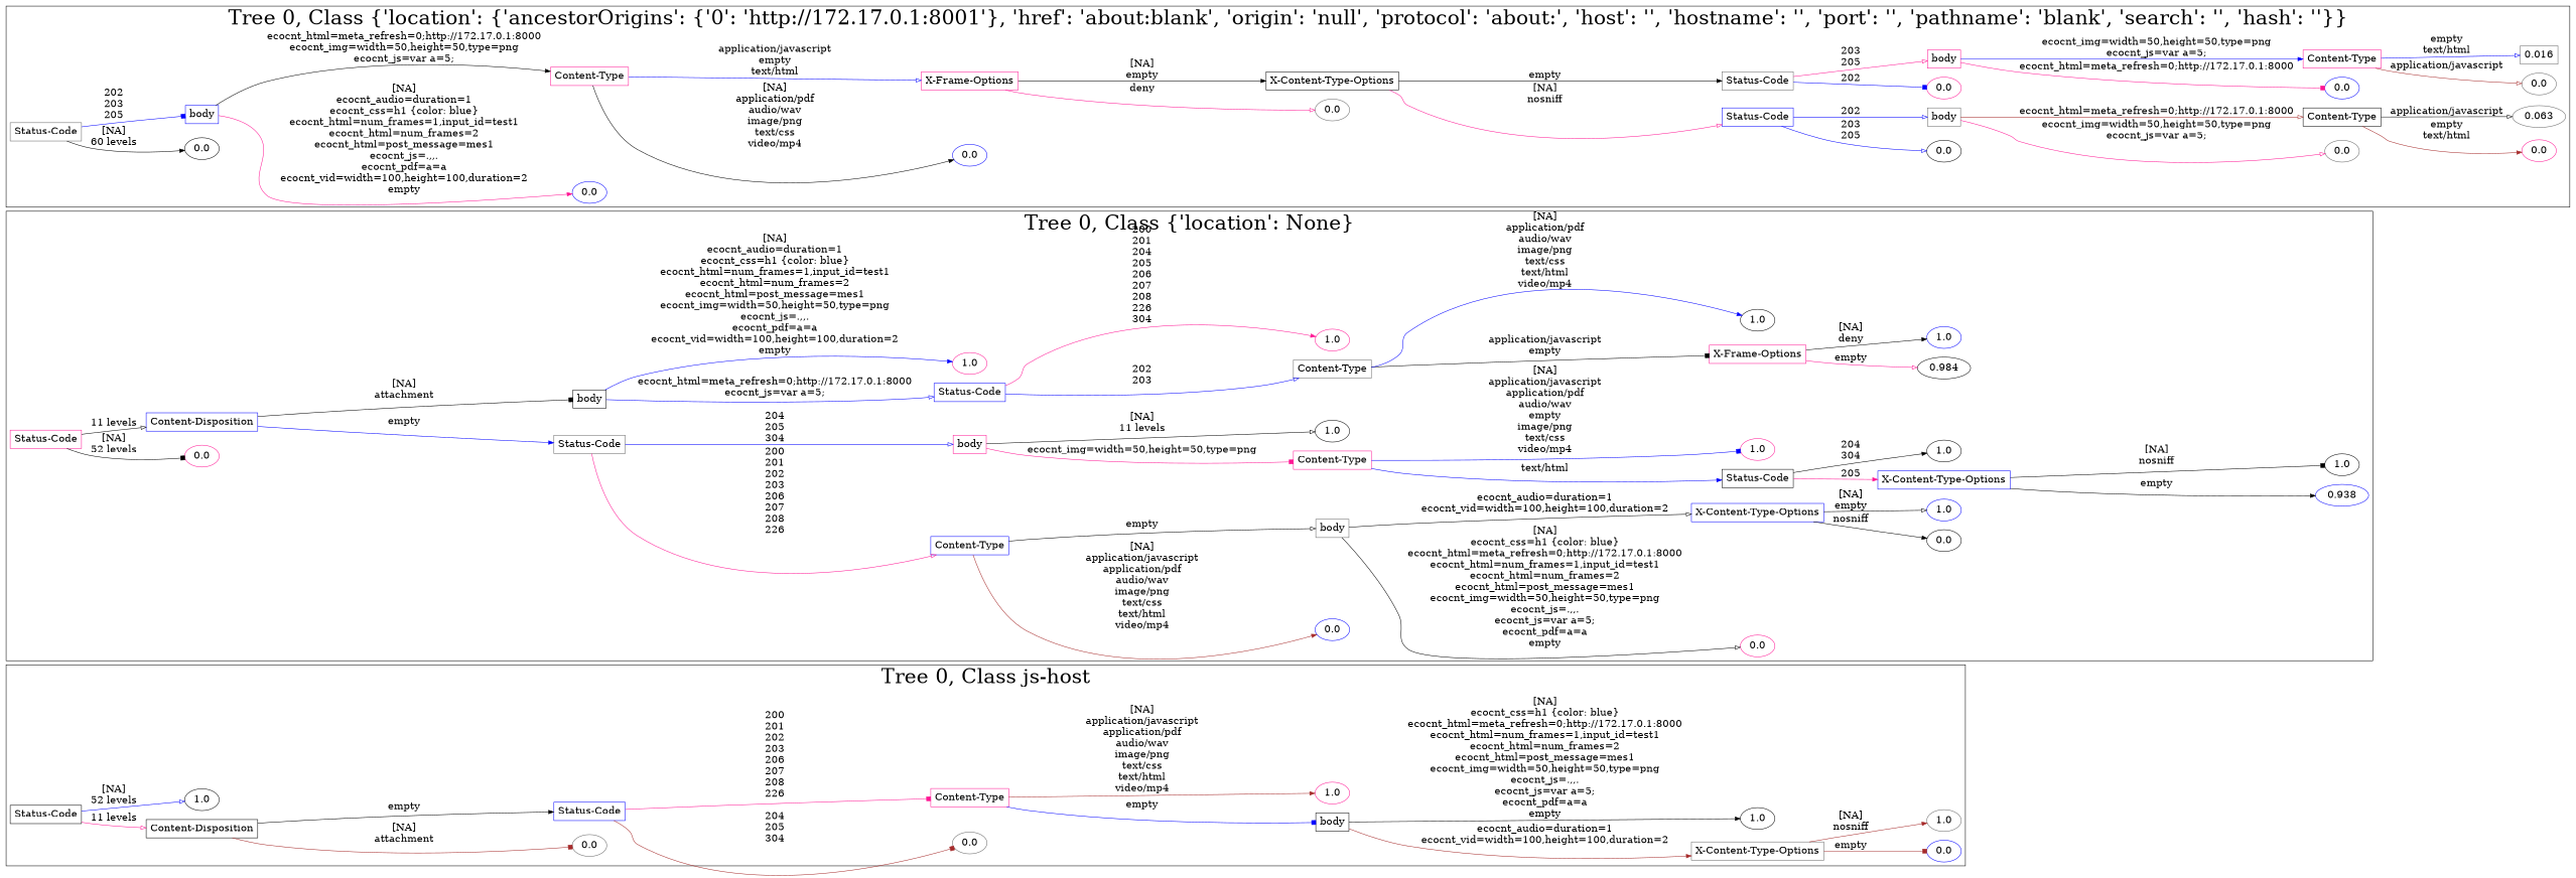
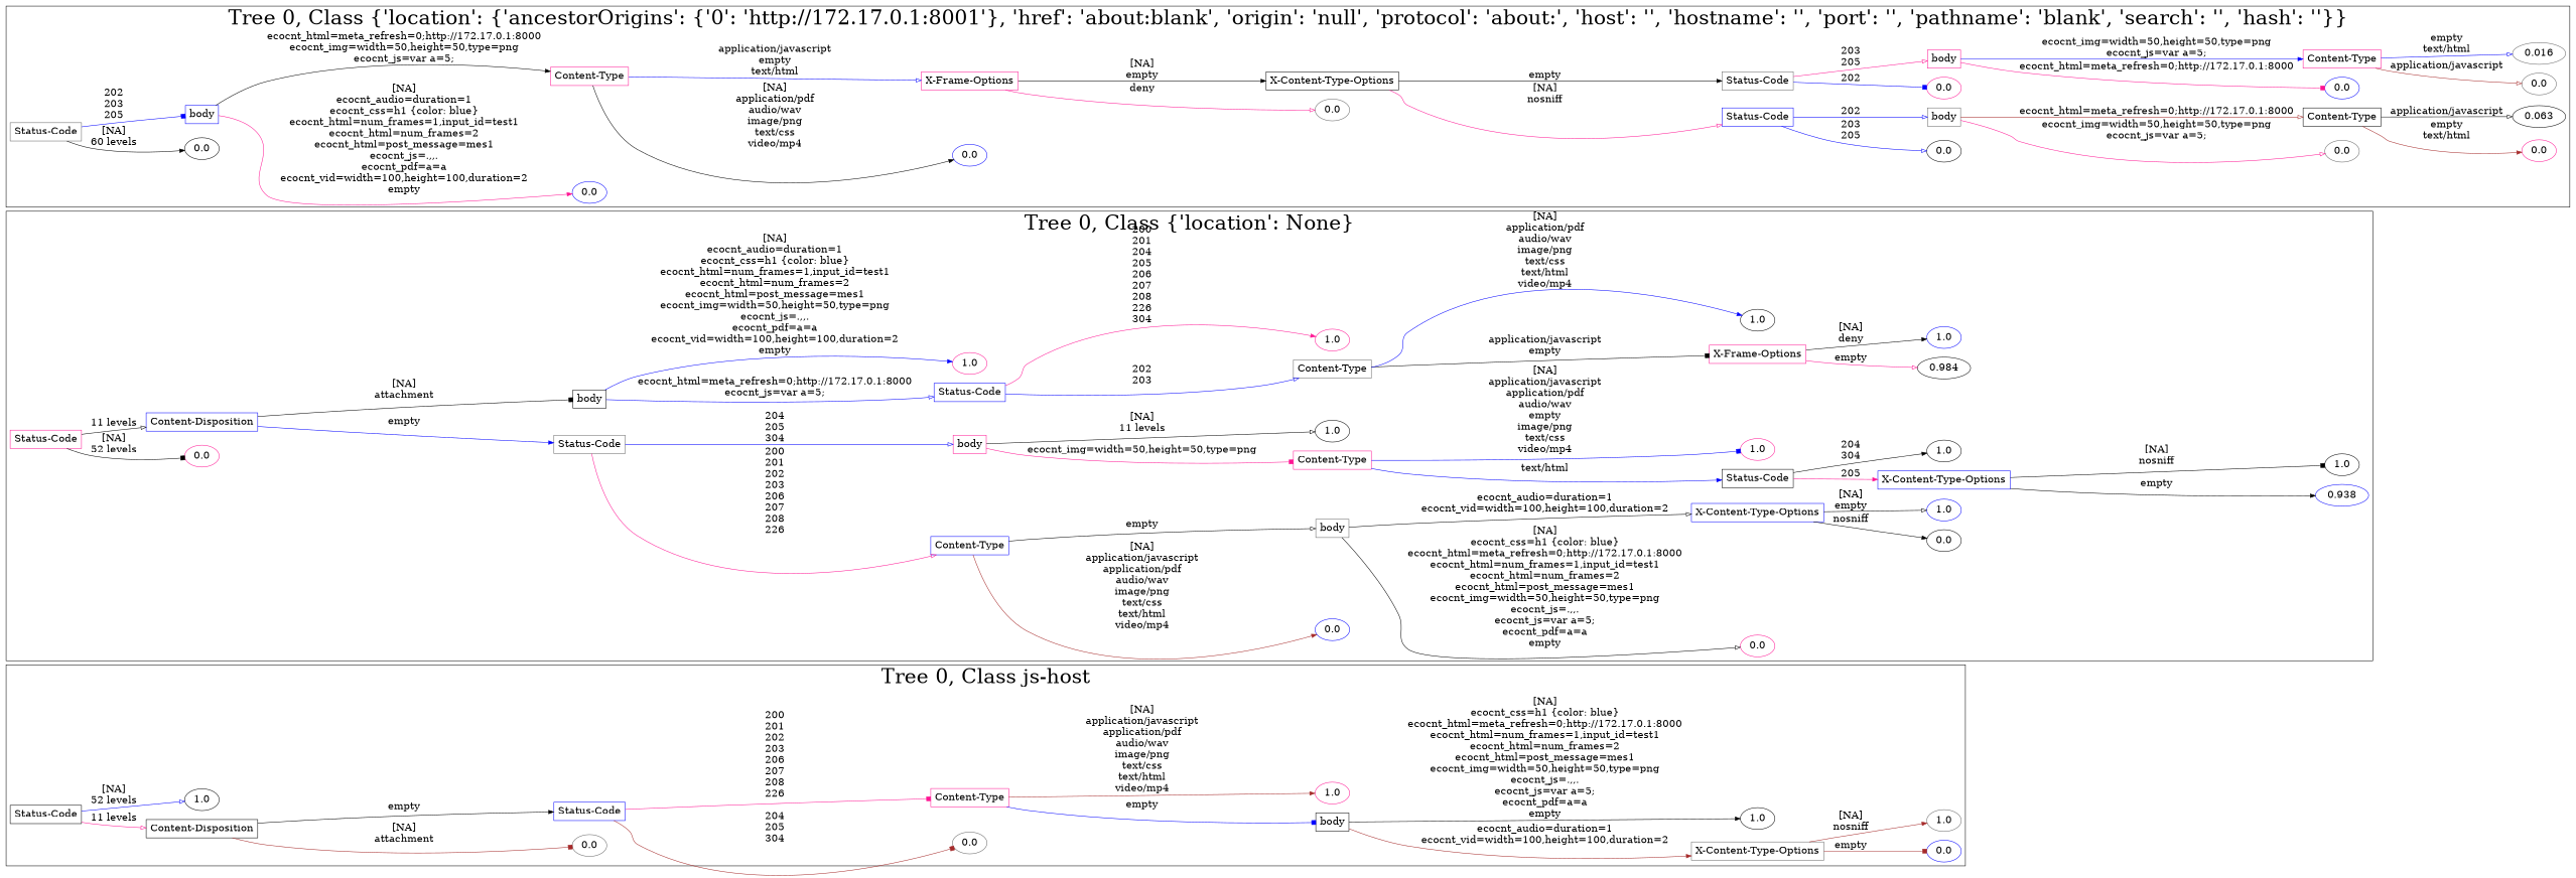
  digraph {
    rankdir=LR
    node [color=black fontsize=20]
    edge [arrowhead=onormal color=black fontsize=20]
    n1 [label="Status-Code" shape=box]
    n2 [label="Content-Disposition" shape=box]
    n3 [label=1.0]
    n4 [color=gray40 label=0.0]
    n5 [color=blue label="Status-Code" shape=box]
    n6 [color=gray40 label=0.0]
    n7 [color=deeppink label="Content-Type" shape=box]
    n8 [label=body shape=box]
    n9 [color=deeppink label=1.0]
    n10 [color=gray40 label="X-Content-Type-Options" shape=box]
    n11 [label=1.0]
    n12 [color=blue label=0.0]
    n13 [color=gray40 label=1.0]
    n14 [color=deeppink label="Status-Code" shape=box]
    n15 [color=deeppink label=0.0]
    n16 [color=blue label="Content-Disposition" shape=box]
    n17 [color=gray40 label="Status-Code" shape=box]
    n18 [label=body shape=box]
    n19 [color=blue label="Content-Type" shape=box]
    n20 [color=deeppink label=body shape=box]
    n21 [color=blue label="Status-Code" shape=box]
    n22 [color=deeppink label=1.0]
    n23 [color=blue label=0.0]
    n24 [color=gray40 label=body shape=box]
    n25 [color=deeppink label="Content-Type" shape=box]
    n26 [label=1.0]
    n27 [color=gray40 label="Content-Type" shape=box]
    n28 [color=deeppink label=1.0]
    n29 [color=deeppink label=0.0]
    n30 [color=blue label="X-Content-Type-Options" shape=box]
    n31 [label="Status-Code" shape=box]
    n32 [color=deeppink label=1.0]
    n33 [color=deeppink label="X-Frame-Options" shape=box]
    n34 [label=1.0]
    n35 [label=0.0]
    n36 [color=blue label=1.0]
    n37 [color=blue label="X-Content-Type-Options" shape=box]
    n38 [label=1.0]
    n39 [label=0.984]
    n40 [color=blue label=1.0]
    n41 [color=blue label=0.938]
    n42 [label=1.0]
    n43 [color=gray40 label="Status-Code" shape=box]
    n44 [label=0.0]
    n45 [color=blue label=body shape=box]
    n46 [color=blue label=0.0]
    n47 [color=deeppink label="Content-Type" shape=box]
    n48 [color=blue label=0.0]
    n49 [color=deeppink label="X-Frame-Options" shape=box]
    n50 [color=gray40 label=0.0]
    n51 [label="X-Content-Type-Options" shape=box]
    n52 [color=blue label="Status-Code" shape=box]
    n53 [color=gray40 label="Status-Code" shape=box]
    n54 [label=0.0]
    n55 [color=gray40 label=body shape=box]
    n56 [color=deeppink label=0.0]
    n57 [color=deeppink label=body shape=box]
    n58 [color=gray40 label=0.0]
    n59 [label="Content-Type" shape=box]
    n60 [color=blue label=0.0]
    n61 [color=deeppink label="Content-Type" shape=box]
    n62 [color=deeppink label=0.0]
-   n63 [color=gray40 label=0.063]
+   n63 [label=0.063]
    n64 [color=gray40 label=0.0]
-   n65 [color=gray40 label=0.016 shape=box]
+   n65 [color=gray40 label=0.016]
    subgraph cluster_1 {
      fontsize=40
      label="Tree 0, Class js-host"
      subgraph sub_2 {
        fontsize=40
        label="Tree 0, Class js-null"
        n1
      }
      subgraph sub_3 {
        fontsize=40
        label="Tree 0, Class js-null"
        n2
        n3
      }
      subgraph sub_4 {
        fontsize=40
        label="Tree 0, Class js-null"
        n4
        n5
      }
      subgraph sub_5 {
        fontsize=40
        label="Tree 0, Class js-null"
        n6
        n7
      }
      subgraph sub_6 {
        fontsize=40
        label="Tree 0, Class js-null"
        n8
        n9
      }
      subgraph sub_7 {
        fontsize=40
        label="Tree 0, Class js-null"
        n10
        n11
      }
      subgraph sub_8 {
        fontsize=40
        label="Tree 0, Class js-null"
        n12
        n13
      }
    }
    subgraph cluster_9 {
      fontsize=40
      label="Tree 0, Class {'location': None}"
      subgraph sub_10 {
        fontsize=40
        label="Tree 0, Class {'location': None}"
        n14
      }
      subgraph sub_11 {
        fontsize=40
        label="Tree 0, Class {'location': None}"
        n15
        n16
      }
      subgraph sub_12 {
        fontsize=40
        label="Tree 0, Class {'location': None}"
        n17
        n18
      }
      subgraph sub_13 {
        fontsize=40
        label="Tree 0, Class {'location': None}"
        n19
        n20
        n21
        n22
      }
      subgraph sub_14 {
        fontsize=40
        label="Tree 0, Class {'location': None}"
        n23
        n24
        n25
        n26
        n27
        n28
      }
      subgraph sub_15 {
        fontsize=40
        label="Tree 0, Class {'location': None}"
        n29
        n30
        n31
        n32
        n33
        n34
      }
      subgraph sub_16 {
        fontsize=40
        label="Tree 0, Class {'location': None}"
        n35
        n36
        n37
        n38
        n39
        n40
      }
      subgraph sub_17 {
        fontsize=40
        label="Tree 0, Class {'location': None}"
        n41
        n42
      }
    }
    subgraph cluster_18 {
      fontsize=40
      label="Tree 0, Class {'location': {'ancestorOrigins': {'0': 'http://172.17.0.1:8001'}, 'href': 'about:blank', 'origin': 'null', 'protocol': 'about:', 'host': '', 'hostname': '', 'port': '', 'pathname': 'blank', 'search': '', 'hash': ''}}"
      subgraph sub_19 {
        fontsize=40
        label="Tree 0, Class {'location': {'ancestorOrigins': {'0': 'http://172.17.0.1:8001'}, 'href': 'about:blank', 'origin': 'null', 'protocol': 'about:', 'host': '', 'hostname': '', 'port': '', 'pathname': 'blank', 'search': '', 'hash': ''}}"
        n43
      }
      subgraph sub_20 {
        fontsize=40
        label="Tree 0, Class {'location': {'ancestorOrigins': {'0': 'http://172.17.0.1:8001'}, 'href': 'about:blank', 'origin': 'null', 'protocol': 'about:', 'host': '', 'hostname': '', 'port': '', 'pathname': 'blank', 'search': '', 'hash': ''}}"
        n44
        n45
      }
      subgraph sub_21 {
        fontsize=40
        label="Tree 0, Class {'location': {'ancestorOrigins': {'0': 'http://172.17.0.1:8001'}, 'href': 'about:blank', 'origin': 'null', 'protocol': 'about:', 'host': '', 'hostname': '', 'port': '', 'pathname': 'blank', 'search': '', 'hash': ''}}"
        n46
        n47
      }
      subgraph sub_22 {
        fontsize=40
        label="Tree 0, Class {'location': {'ancestorOrigins': {'0': 'http://172.17.0.1:8001'}, 'href': 'about:blank', 'origin': 'null', 'protocol': 'about:', 'host': '', 'hostname': '', 'port': '', 'pathname': 'blank', 'search': '', 'hash': ''}}"
        n48
        n49
      }
      subgraph sub_23 {
        fontsize=40
        label="Tree 0, Class {'location': {'ancestorOrigins': {'0': 'http://172.17.0.1:8001'}, 'href': 'about:blank', 'origin': 'null', 'protocol': 'about:', 'host': '', 'hostname': '', 'port': '', 'pathname': 'blank', 'search': '', 'hash': ''}}"
        n50
        n51
      }
      subgraph sub_24 {
        fontsize=40
        label="Tree 0, Class {'location': {'ancestorOrigins': {'0': 'http://172.17.0.1:8001'}, 'href': 'about:blank', 'origin': 'null', 'protocol': 'about:', 'host': '', 'hostname': '', 'port': '', 'pathname': 'blank', 'search': '', 'hash': ''}}"
        n52
        n53
      }
      subgraph sub_25 {
        fontsize=40
        label="Tree 0, Class {'location': {'ancestorOrigins': {'0': 'http://172.17.0.1:8001'}, 'href': 'about:blank', 'origin': 'null', 'protocol': 'about:', 'host': '', 'hostname': '', 'port': '', 'pathname': 'blank', 'search': '', 'hash': ''}}"
        n54
        n55
        n56
        n57
      }
      subgraph sub_26 {
        fontsize=40
        label="Tree 0, Class {'location': {'ancestorOrigins': {'0': 'http://172.17.0.1:8001'}, 'href': 'about:blank', 'origin': 'null', 'protocol': 'about:', 'host': '', 'hostname': '', 'port': '', 'pathname': 'blank', 'search': '', 'hash': ''}}"
        n58
        n59
        n60
        n61
      }
      subgraph sub_27 {
        fontsize=40
        label="Tree 0, Class {'location': {'ancestorOrigins': {'0': 'http://172.17.0.1:8001'}, 'href': 'about:blank', 'origin': 'null', 'protocol': 'about:', 'host': '', 'hostname': '', 'port': '', 'pathname': 'blank', 'search': '', 'hash': ''}}"
        n62
        n63
        n64
        n65
      }
    }
    n1 -> n2 [color=deeppink label="11 levels\n"]
    n1 -> n3 [color=blue label="[NA]\n52 levels\n"]
    n2 -> n4 [arrowhead=box color=brown label="[NA]\nattachment\n"]
    n2 -> n5 [arrowhead=normal label="empty\n"]
    n5 -> n6 [arrowhead=box color=brown label="204\n205\n304\n"]
    n5 -> n7 [arrowhead=box color=deeppink label="200\n201\n202\n203\n206\n207\n208\n226\n"]
    n7 -> n8 [arrowhead=box color=blue label="empty\n"]
    n7 -> n9 [arrowhead=normal color=brown label="[NA]\napplication/javascript\napplication/pdf\naudio/wav\nimage/png\ntext/css\ntext/html\nvideo/mp4\n"]
    n8 -> n10 [arrowhead=normal color=brown label="ecocnt_audio=duration=1\necocnt_vid=width=100,height=100,duration=2\n"]
    n8 -> n11 [arrowhead=normal label="[NA]\necocnt_css=h1 {color: blue}\necocnt_html=meta_refresh=0;http://172.17.0.1:8000\necocnt_html=num_frames=1,input_id=test1\necocnt_html=num_frames=2\necocnt_html=post_message=mes1\necocnt_img=width=50,height=50,type=png\necocnt_js=.,,.\necocnt_js=var a=5;\necocnt_pdf=a=a\nempty\n"]
    n10 -> n12 [arrowhead=box color=brown label="empty\n"]
    n10 -> n13 [arrowhead=normal color=brown label="[NA]\nnosniff\n"]
    n14 -> n15 [arrowhead=box label="[NA]\n52 levels\n"]
    n14 -> n16 [label="11 levels\n"]
    n16 -> n17 [arrowhead=normal color=blue label="empty\n"]
    n16 -> n18 [arrowhead=box label="[NA]\nattachment\n"]
    n17 -> n19 [color=deeppink label="200\n201\n202\n203\n206\n207\n208\n226\n"]
    n17 -> n20 [color=blue label="204\n205\n304\n"]
    n18 -> n21 [color=blue label="ecocnt_html=meta_refresh=0;http://172.17.0.1:8000\necocnt_js=var a=5;\n"]
    n18 -> n22 [arrowhead=normal color=blue label="[NA]\necocnt_audio=duration=1\necocnt_css=h1 {color: blue}\necocnt_html=num_frames=1,input_id=test1\necocnt_html=num_frames=2\necocnt_html=post_message=mes1\necocnt_img=width=50,height=50,type=png\necocnt_js=.,,.\necocnt_pdf=a=a\necocnt_vid=width=100,height=100,duration=2\nempty\n"]
    n19 -> n23 [arrowhead=normal color=brown label="[NA]\napplication/javascript\napplication/pdf\naudio/wav\nimage/png\ntext/css\ntext/html\nvideo/mp4\n"]
    n19 -> n24 [label="empty\n"]
    n20 -> n25 [arrowhead=box color=deeppink label="ecocnt_img=width=50,height=50,type=png\n"]
    n20 -> n26 [label="[NA]\n11 levels\n"]
    n21 -> n27 [color=blue label="202\n203\n"]
    n21 -> n28 [arrowhead=normal color=deeppink label="200\n201\n204\n205\n206\n207\n208\n226\n304\n"]
    n24 -> n29 [label="[NA]\necocnt_css=h1 {color: blue}\necocnt_html=meta_refresh=0;http://172.17.0.1:8000\necocnt_html=num_frames=1,input_id=test1\necocnt_html=num_frames=2\necocnt_html=post_message=mes1\necocnt_img=width=50,height=50,type=png\necocnt_js=.,,.\necocnt_js=var a=5;\necocnt_pdf=a=a\nempty\n"]
    n24 -> n30 [label="ecocnt_audio=duration=1\necocnt_vid=width=100,height=100,duration=2\n"]
    n25 -> n31 [arrowhead=normal color=blue label="text/html\n"]
    n25 -> n32 [arrowhead=box color=blue label="[NA]\napplication/javascript\napplication/pdf\naudio/wav\nempty\nimage/png\ntext/css\nvideo/mp4\n"]
    n27 -> n33 [arrowhead=box label="application/javascript\nempty\n"]
    n27 -> n34 [arrowhead=normal color=blue label="[NA]\napplication/pdf\naudio/wav\nimage/png\ntext/css\ntext/html\nvideo/mp4\n"]
    n30 -> n35 [arrowhead=normal label="nosniff\n"]
    n30 -> n36 [label="[NA]\nempty\n"]
    n31 -> n37 [arrowhead=normal color=deeppink label="205\n"]
    n31 -> n38 [arrowhead=normal label="204\n304\n"]
    n33 -> n39 [color=deeppink label="empty\n"]
    n33 -> n40 [arrowhead=normal label="[NA]\ndeny\n"]
    n37 -> n41 [arrowhead=normal label="empty\n"]
    n37 -> n42 [arrowhead=box label="[NA]\nnosniff\n"]
    n43 -> n44 [arrowhead=normal label="[NA]\n60 levels\n"]
    n43 -> n45 [arrowhead=box color=blue label="202\n203\n205\n"]
    n45 -> n46 [arrowhead=normal color=deeppink label="[NA]\necocnt_audio=duration=1\necocnt_css=h1 {color: blue}\necocnt_html=num_frames=1,input_id=test1\necocnt_html=num_frames=2\necocnt_html=post_message=mes1\necocnt_js=.,,.\necocnt_pdf=a=a\necocnt_vid=width=100,height=100,duration=2\nempty\n"]
    n45 -> n47 [arrowhead=normal label="ecocnt_html=meta_refresh=0;http://172.17.0.1:8000\necocnt_img=width=50,height=50,type=png\necocnt_js=var a=5;\n"]
    n47 -> n48 [arrowhead=normal label="[NA]\napplication/pdf\naudio/wav\nimage/png\ntext/css\nvideo/mp4\n"]
    n47 -> n49 [color=blue label="application/javascript\nempty\ntext/html\n"]
    n49 -> n50 [color=deeppink label="deny\n"]
    n49 -> n51 [arrowhead=normal label="[NA]\nempty\n"]
    n51 -> n52 [color=deeppink label="[NA]\nnosniff\n"]
    n51 -> n53 [arrowhead=normal label="empty\n"]
    n52 -> n54 [color=blue label="203\n205\n"]
    n52 -> n55 [color=blue label="202\n"]
    n53 -> n56 [arrowhead=box color=blue label="202\n"]
    n53 -> n57 [color=deeppink label="203\n205\n"]
    n55 -> n58 [color=deeppink label="ecocnt_img=width=50,height=50,type=png\necocnt_js=var a=5;\n"]
    n55 -> n59 [color=brown label="ecocnt_html=meta_refresh=0;http://172.17.0.1:8000\n"]
    n57 -> n60 [arrowhead=box color=deeppink label="ecocnt_html=meta_refresh=0;http://172.17.0.1:8000\n"]
    n57 -> n61 [arrowhead=normal color=blue label="ecocnt_img=width=50,height=50,type=png\necocnt_js=var a=5;\n"]
    n59 -> n62 [arrowhead=normal color=brown label="empty\ntext/html\n"]
    n59 -> n63 [label="application/javascript\n"]
    n61 -> n64 [color=brown label="application/javascript\n"]
    n61 -> n65 [color=blue label="empty\ntext/html\n"]
  }
